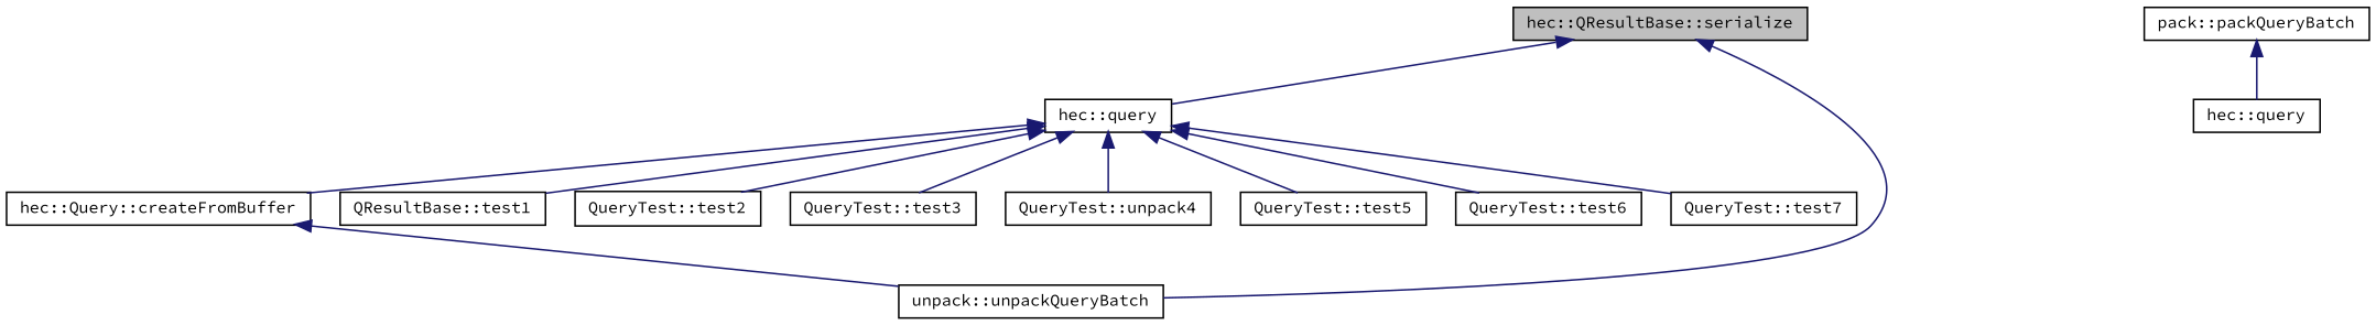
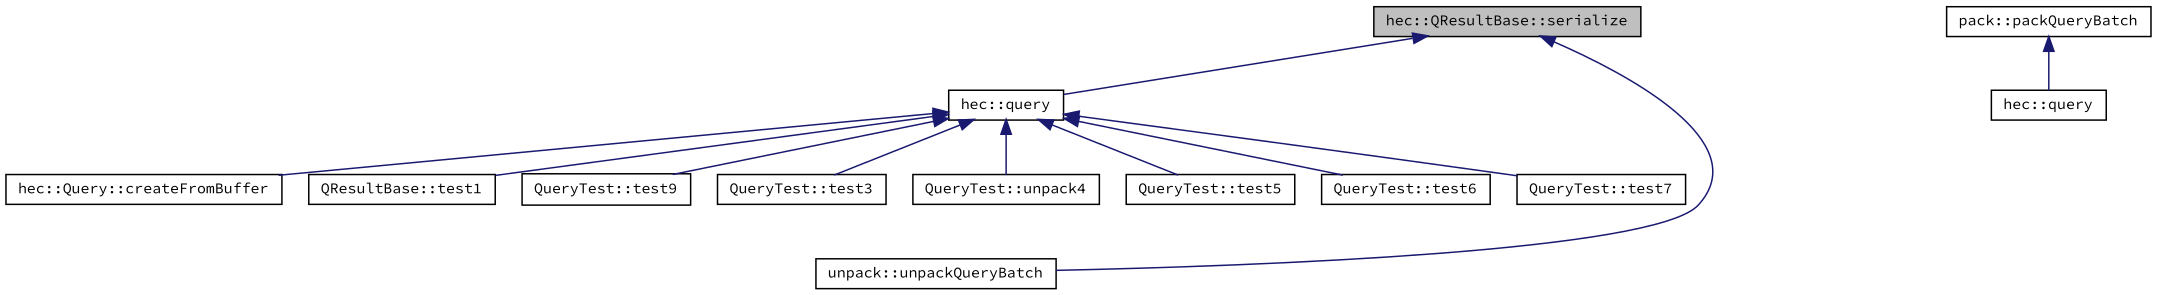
  digraph {
    fontname="Source Code Pro"
    rankdir=TB
    node [color=black fontname="Source Code Pro" fontsize=10 shape=record]
    edge [color=midnightblue dir=back fontname="Source Code Pro" fontsize=10 labelfontname=Helvetica labelfontsize=10 style=solid]
    n1 [fillcolor=grey75 fontcolor=black height=0.2 label="hec::QResultBase::serialize" style=filled width=0.4]
    n2 [height=0.2 label="hec::query" width=0.4]
    n3 [height=0.2 label="unpack::unpackQueryBatch" width=0.4]
    n4 [height=0.2 label="pack::packQueryBatch" width=0.4]
    n5 [height=0.2 label="hec::query" width=0.4]
    n6 [height=0.2 label="hec::Query::createFromBuffer" width=0.4]
    n7 [height=0.2 label="QResultBase::test1" width=0.4]
-   n8 [height=0.2 label="QueryTest::test2" width=0.4]
+   n8 [height=0.2 label="QueryTest::test9" width=0.4]
    n9 [height=0.2 label="QueryTest::test3" width=0.4]
    n10 [height=0.2 label="QueryTest::unpack4" width=0.4]
    n11 [height=0.2 label="QueryTest::test5" width=0.4]
    n12 [height=0.2 label="QueryTest::test6" width=0.4]
    n13 [height=0.2 label="QueryTest::test7" width=0.4]
    n1 -> n2
    n1 -> n3
    n2 -> n6
    n2 -> n7
    n2 -> n8
    n2 -> n9
    n2 -> n10
    n2 -> n11
    n2 -> n12
    n2 -> n13
    n4 -> n5
-   n6 -> n3
  }
